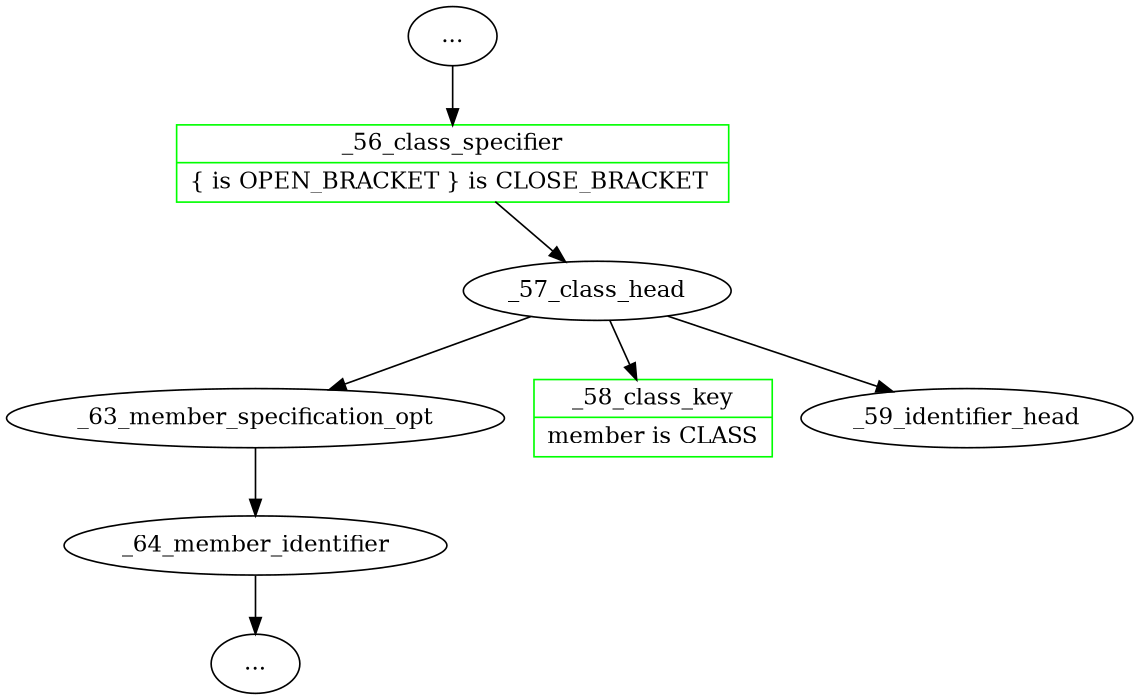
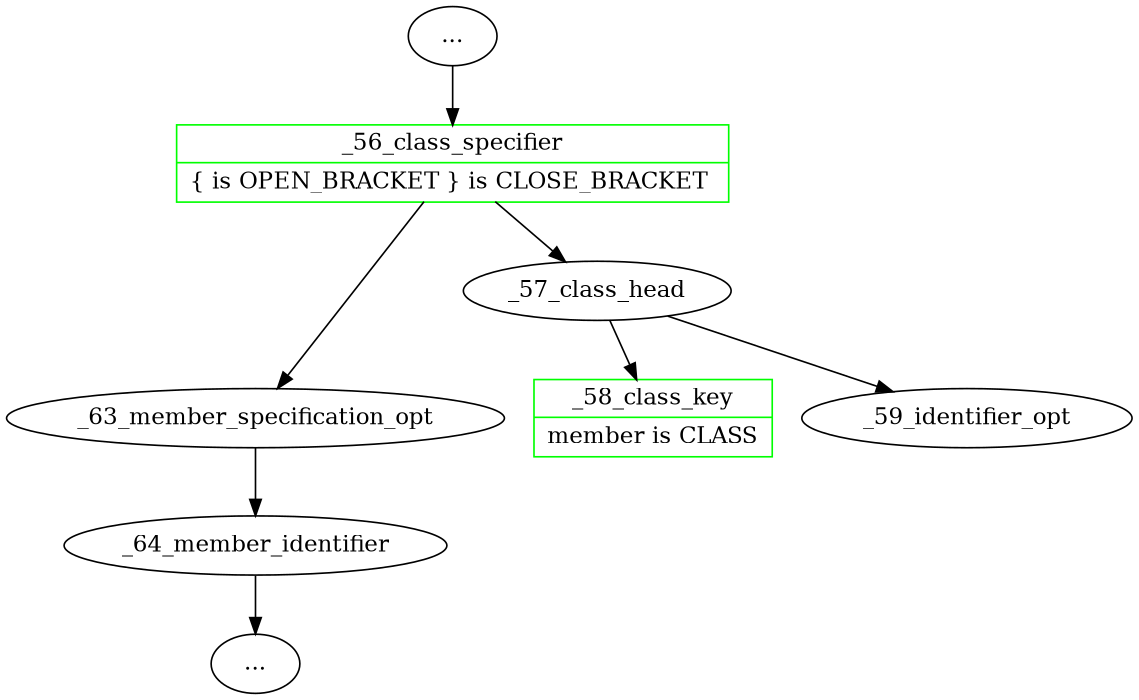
  digraph {
    n1 [label="..."]
    n2 [color=green label="{_56_class_specifier| \{  is  OPEN_BRACKET  \}  is  CLOSE_BRACKET \l}" shape=record]
    n3 [label=_57_class_head]
    n4 [label=_63_member_specification_opt]
    n5 [label="..."]
    n6 [color=green label="{_58_class_key|member is CLASS\l}" shape=record]
-   n7 [label=_59_identifier_head]
+   n7 [label=_59_identifier_opt]
    n8 [label=_64_member_identifier]
    n1 -> n2
    n2 -> n3
-   n3 -> n4
+   n2 -> n4
    n3 -> n6
    n3 -> n7
    n4 -> n8
    n8 -> n5
  }
